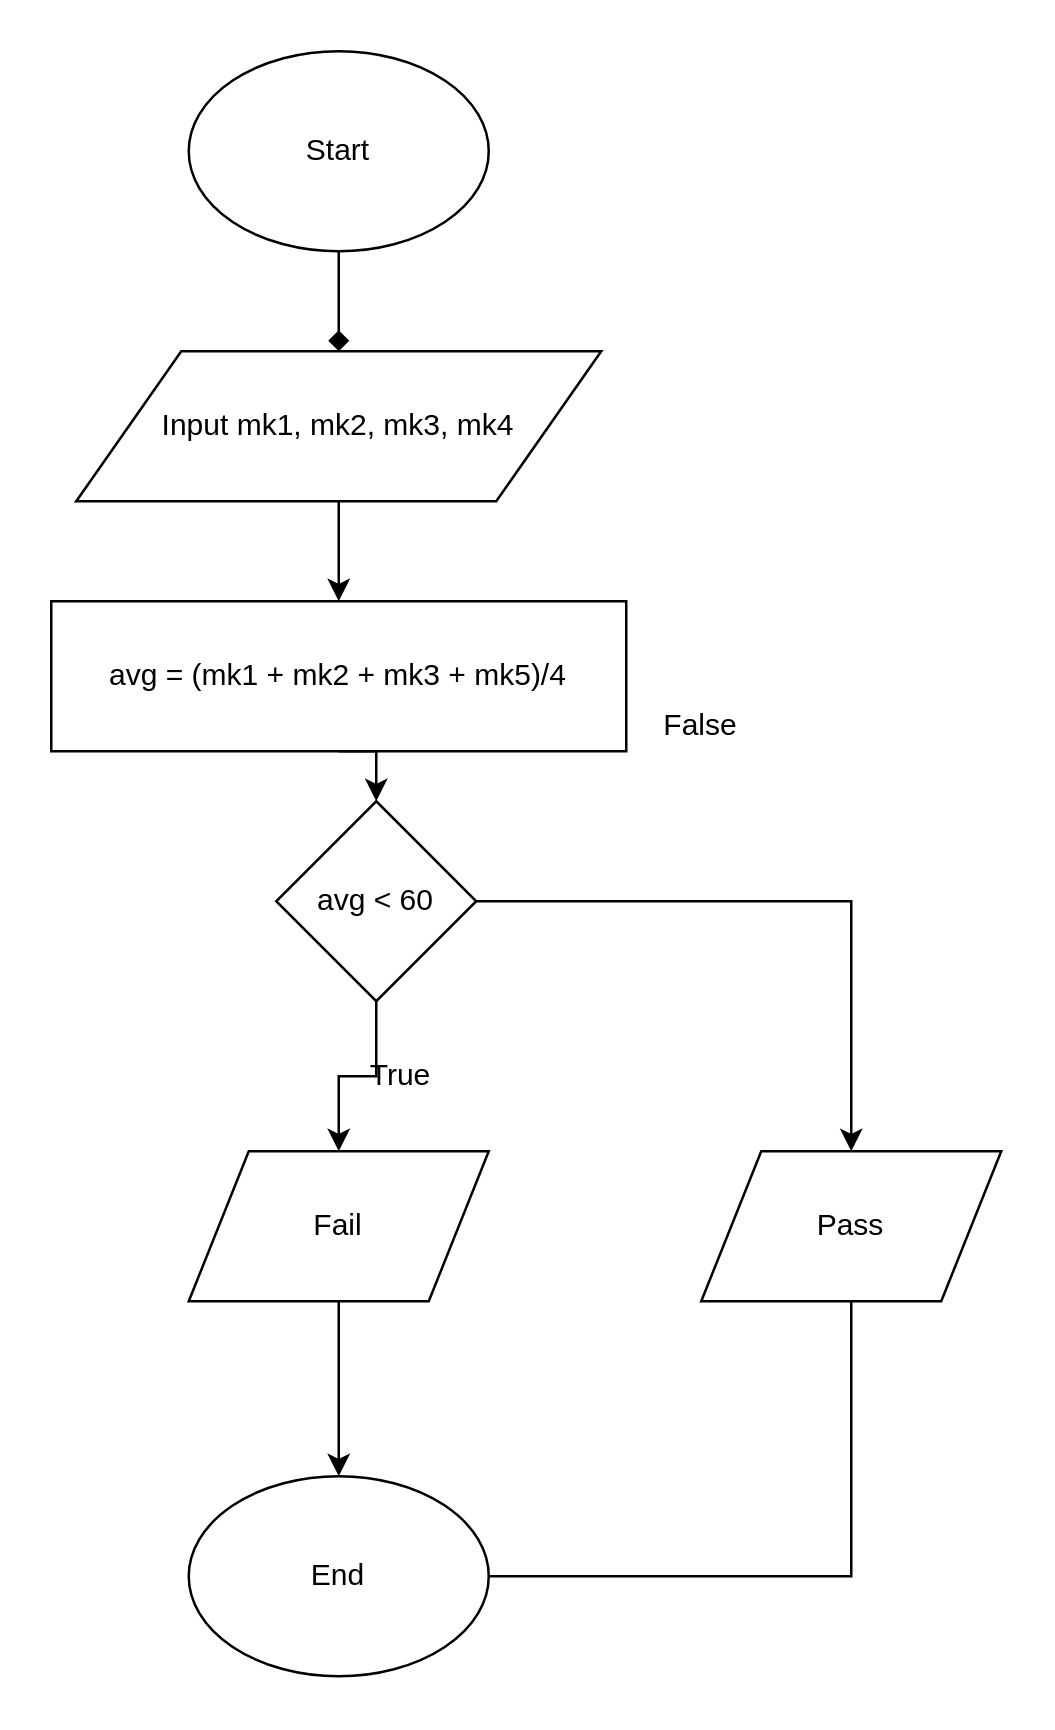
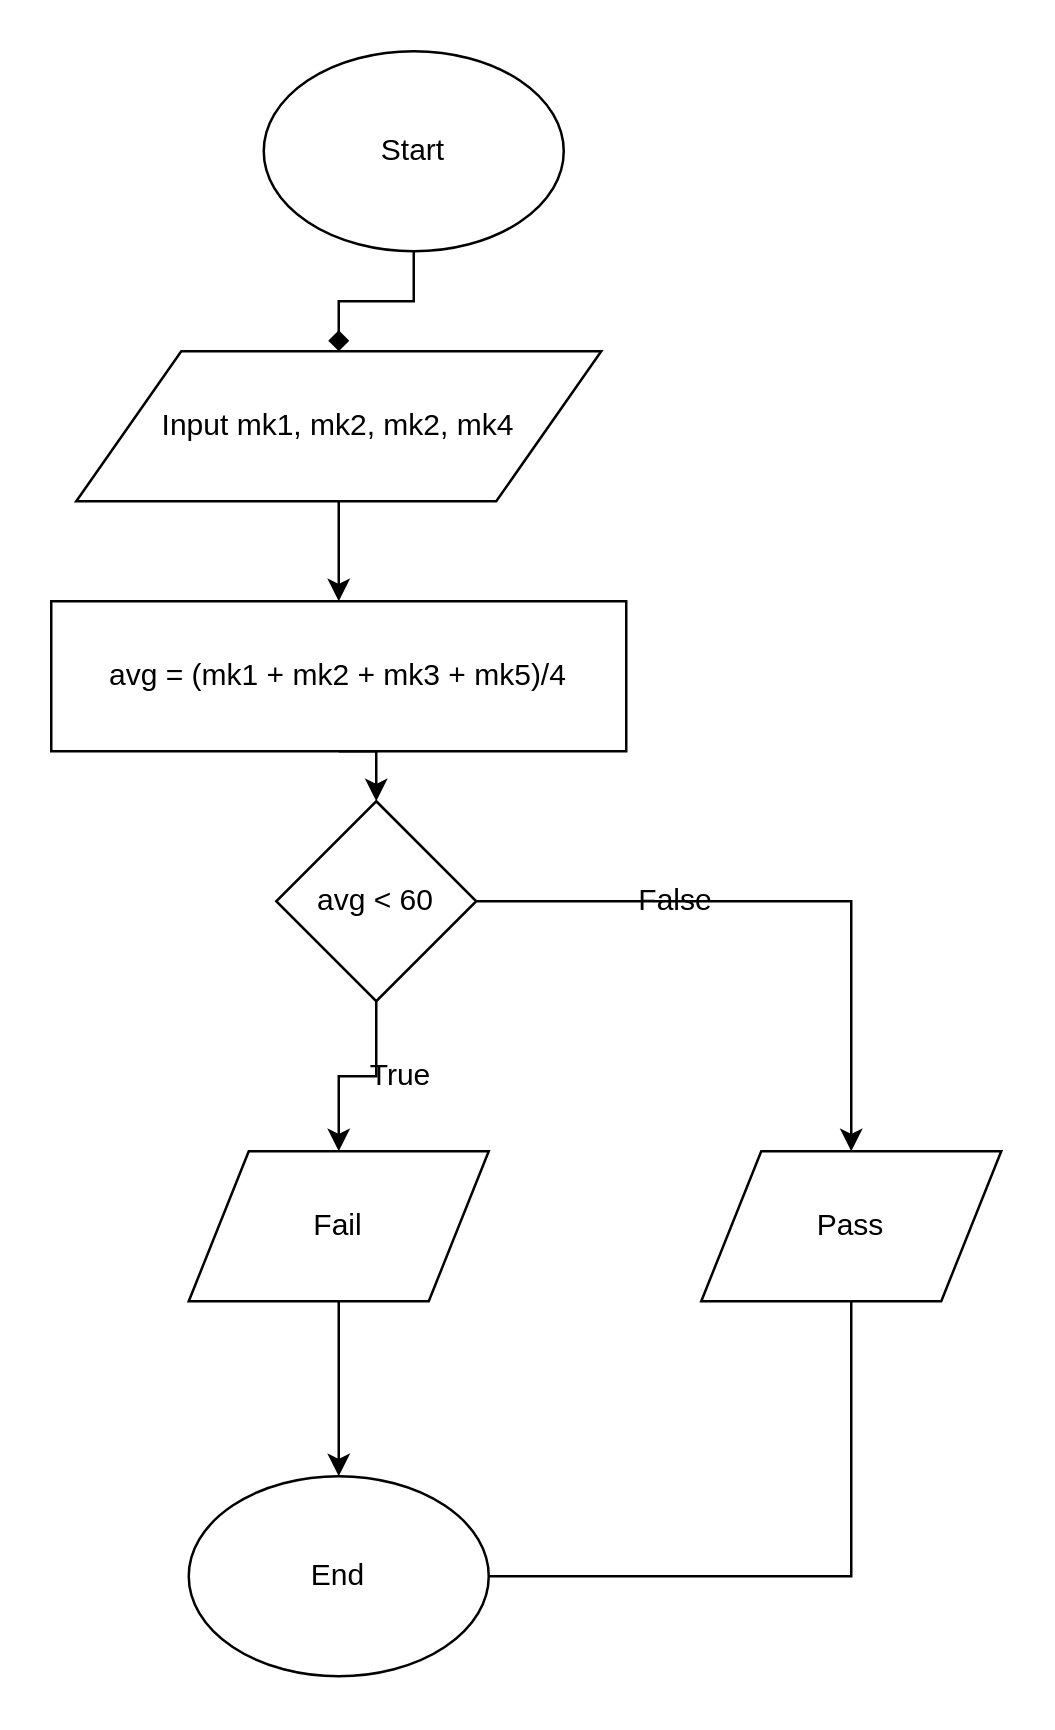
  <mxCell id="0" />
  <mxCell id="1" parent="0" />
  <mxCell id="2" style="edgeStyle=orthogonalEdgeStyle;rounded=0;orthogonalLoop=1;jettySize=auto;html=1;exitX=0.5;exitY=1;exitDx=0;exitDy=0;entryX=0.5;entryY=0;entryDx=0;entryDy=0;endArrow=diamond;" edge="1" parent="1" source="3" target="5"><mxGeometry relative="1" as="geometry" /></mxCell>
- <mxCell id="3" value="Start" style="ellipse;whiteSpace=wrap;html=1;" vertex="1" parent="1"><mxGeometry x="75" y="20" width="120" height="80" as="geometry" /></mxCell>
+ <mxCell id="3" value="Start" style="ellipse;whiteSpace=wrap;html=1;" vertex="1" parent="1"><mxGeometry x="105" y="20" width="120" height="80" as="geometry" /></mxCell>
  <mxCell id="4" style="edgeStyle=orthogonalEdgeStyle;rounded=0;orthogonalLoop=1;jettySize=auto;html=1;exitX=0.5;exitY=1;exitDx=0;exitDy=0;entryX=0.5;entryY=0;entryDx=0;entryDy=0;" edge="1" parent="1" source="5" target="7"><mxGeometry relative="1" as="geometry" /></mxCell>
- <mxCell id="5" value="Input mk1, mk2, mk3, mk4" style="shape=parallelogram;perimeter=parallelogramPerimeter;whiteSpace=wrap;html=1;" vertex="1" parent="1"><mxGeometry x="30" y="140" width="210" height="60" as="geometry" /></mxCell>
+ <mxCell id="5" value="Input mk1, mk2, mk2, mk4" style="shape=parallelogram;perimeter=parallelogramPerimeter;whiteSpace=wrap;html=1;" vertex="1" parent="1"><mxGeometry x="30" y="140" width="210" height="60" as="geometry" /></mxCell>
  <mxCell id="6" style="edgeStyle=orthogonalEdgeStyle;rounded=0;orthogonalLoop=1;jettySize=auto;html=1;exitX=0.5;exitY=1;exitDx=0;exitDy=0;entryX=0.5;entryY=0;entryDx=0;entryDy=0;" edge="1" parent="1" source="7" target="10"><mxGeometry relative="1" as="geometry" /></mxCell>
  <mxCell id="7" value="avg = (mk1 + mk2 + mk3 + mk5)/4" style="rounded=0;whiteSpace=wrap;html=1;" vertex="1" parent="1"><mxGeometry x="20" y="240" width="230" height="60" as="geometry" /></mxCell>
  <mxCell id="8" style="edgeStyle=orthogonalEdgeStyle;rounded=0;orthogonalLoop=1;jettySize=auto;html=1;exitX=0.5;exitY=1;exitDx=0;exitDy=0;entryX=0.5;entryY=0;entryDx=0;entryDy=0;" edge="1" parent="1" source="10" target="12"><mxGeometry relative="1" as="geometry" /></mxCell>
  <mxCell id="9" style="edgeStyle=orthogonalEdgeStyle;rounded=0;orthogonalLoop=1;jettySize=auto;html=1;exitX=1;exitY=0.5;exitDx=0;exitDy=0;entryX=0.5;entryY=0;entryDx=0;entryDy=0;" edge="1" parent="1" source="10" target="14"><mxGeometry relative="1" as="geometry" /></mxCell>
  <mxCell id="10" value="avg &amp;lt; 60" style="rhombus;whiteSpace=wrap;html=1;" vertex="1" parent="1"><mxGeometry x="110" y="320" width="80" height="80" as="geometry" /></mxCell>
  <mxCell id="11" style="edgeStyle=orthogonalEdgeStyle;rounded=0;orthogonalLoop=1;jettySize=auto;html=1;exitX=0.5;exitY=1;exitDx=0;exitDy=0;entryX=0.5;entryY=0;entryDx=0;entryDy=0;" edge="1" parent="1" source="12" target="15"><mxGeometry relative="1" as="geometry" /></mxCell>
  <mxCell id="12" value="Fail" style="shape=parallelogram;perimeter=parallelogramPerimeter;whiteSpace=wrap;html=1;" vertex="1" parent="1"><mxGeometry x="75" y="460" width="120" height="60" as="geometry" /></mxCell>
  <mxCell id="13" style="edgeStyle=orthogonalEdgeStyle;rounded=0;orthogonalLoop=1;jettySize=auto;html=1;exitX=0.5;exitY=1;exitDx=0;exitDy=0;entryX=1;entryY=0.5;entryDx=0;entryDy=0;endArrow=none;" edge="1" parent="1" source="14" target="15"><mxGeometry relative="1" as="geometry" /></mxCell>
  <mxCell id="14" value="Pass" style="shape=parallelogram;perimeter=parallelogramPerimeter;whiteSpace=wrap;html=1;" vertex="1" parent="1"><mxGeometry x="280" y="460" width="120" height="60" as="geometry" /></mxCell>
  <mxCell id="15" value="End" style="ellipse;whiteSpace=wrap;html=1;" vertex="1" parent="1"><mxGeometry x="75" y="590" width="120" height="80" as="geometry" /></mxCell>
  <mxCell id="16" value="True" style="text;html=1;strokeColor=none;fillColor=none;align=center;verticalAlign=middle;whiteSpace=wrap;rounded=0;" vertex="1" parent="1"><mxGeometry x="140" y="420" width="40" height="20" as="geometry" /></mxCell>
- <mxCell id="17" value="False" style="text;html=1;strokeColor=none;fillColor=none;align=center;verticalAlign=middle;whiteSpace=wrap;rounded=0;" vertex="1" parent="1"><mxGeometry x="260" y="280" width="40" height="20" as="geometry" /></mxCell>
+ <mxCell id="17" value="False" style="text;html=1;strokeColor=none;fillColor=none;align=center;verticalAlign=middle;whiteSpace=wrap;rounded=0;" vertex="1" parent="1"><mxGeometry x="250" y="350" width="40" height="20" as="geometry" /></mxCell>
